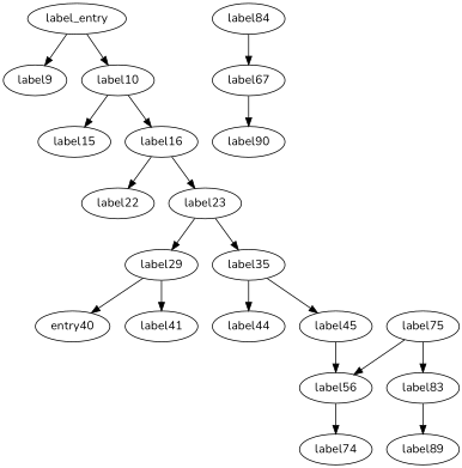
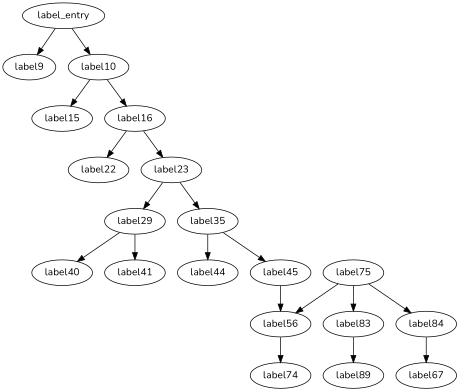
  digraph {
    fontname=Nunito
    node [fontname=Nunito]
    edge [fontname=Nunito]
    label_entry
    label9
    label10
    label15
    label16
    label22
    label23
    label29
    label35
-   label40 [label=entry40]
+   label40
    label41
    label44
    label45
    label56
    label74
    label67
-   label90
    label75
    label83
    label84
    label89
    label_entry -> label9
    label_entry -> label10
    label10 -> label15
    label10 -> label16
    label16 -> label22
    label16 -> label23
    label23 -> label29
    label23 -> label35
    label29 -> label40
    label29 -> label41
    label35 -> label44
    label35 -> label45
    label45 -> label56
    label56 -> label74
-   label67 -> label90
    label75 -> label56
    label75 -> label83
+   label75 -> label84
    label83 -> label89
    label84 -> label67
  }
